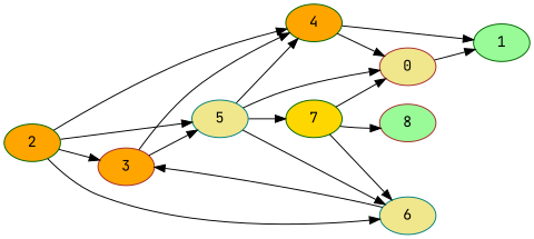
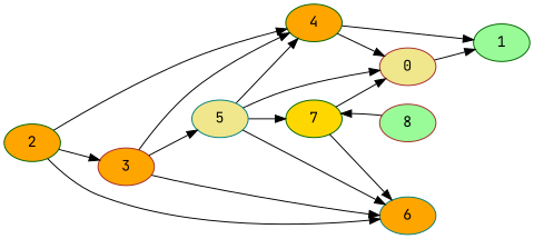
  strict digraph {
    fontname="JetBrains Mono"
    rankdir=LR
    node [color=darkgreen fillcolor=orange fontname="JetBrains Mono" style=filled]
    edge [fontname="JetBrains Mono"]
    0 [color=brown fillcolor=khaki]
    1 [fillcolor=palegreen]
    2
    3 [color=brown]
    4
    5 [color=teal fillcolor=khaki]
-   6 [color=teal fillcolor=khaki]
+   6 [color=teal]
    7 [fillcolor=gold]
    8 [color=brown fillcolor=palegreen]
    0 -> 1
    2 -> 3
    2 -> 4
-   2 -> 5
    2 -> 6
    3 -> 4
    3 -> 5
-   6 -> 3
+   3 -> 6
    4 -> 0
    4 -> 1
    5 -> 0
    5 -> 4
    5 -> 6
    5 -> 7
    7 -> 0
    7 -> 6
-   7 -> 8
+   8 -> 7
  }
